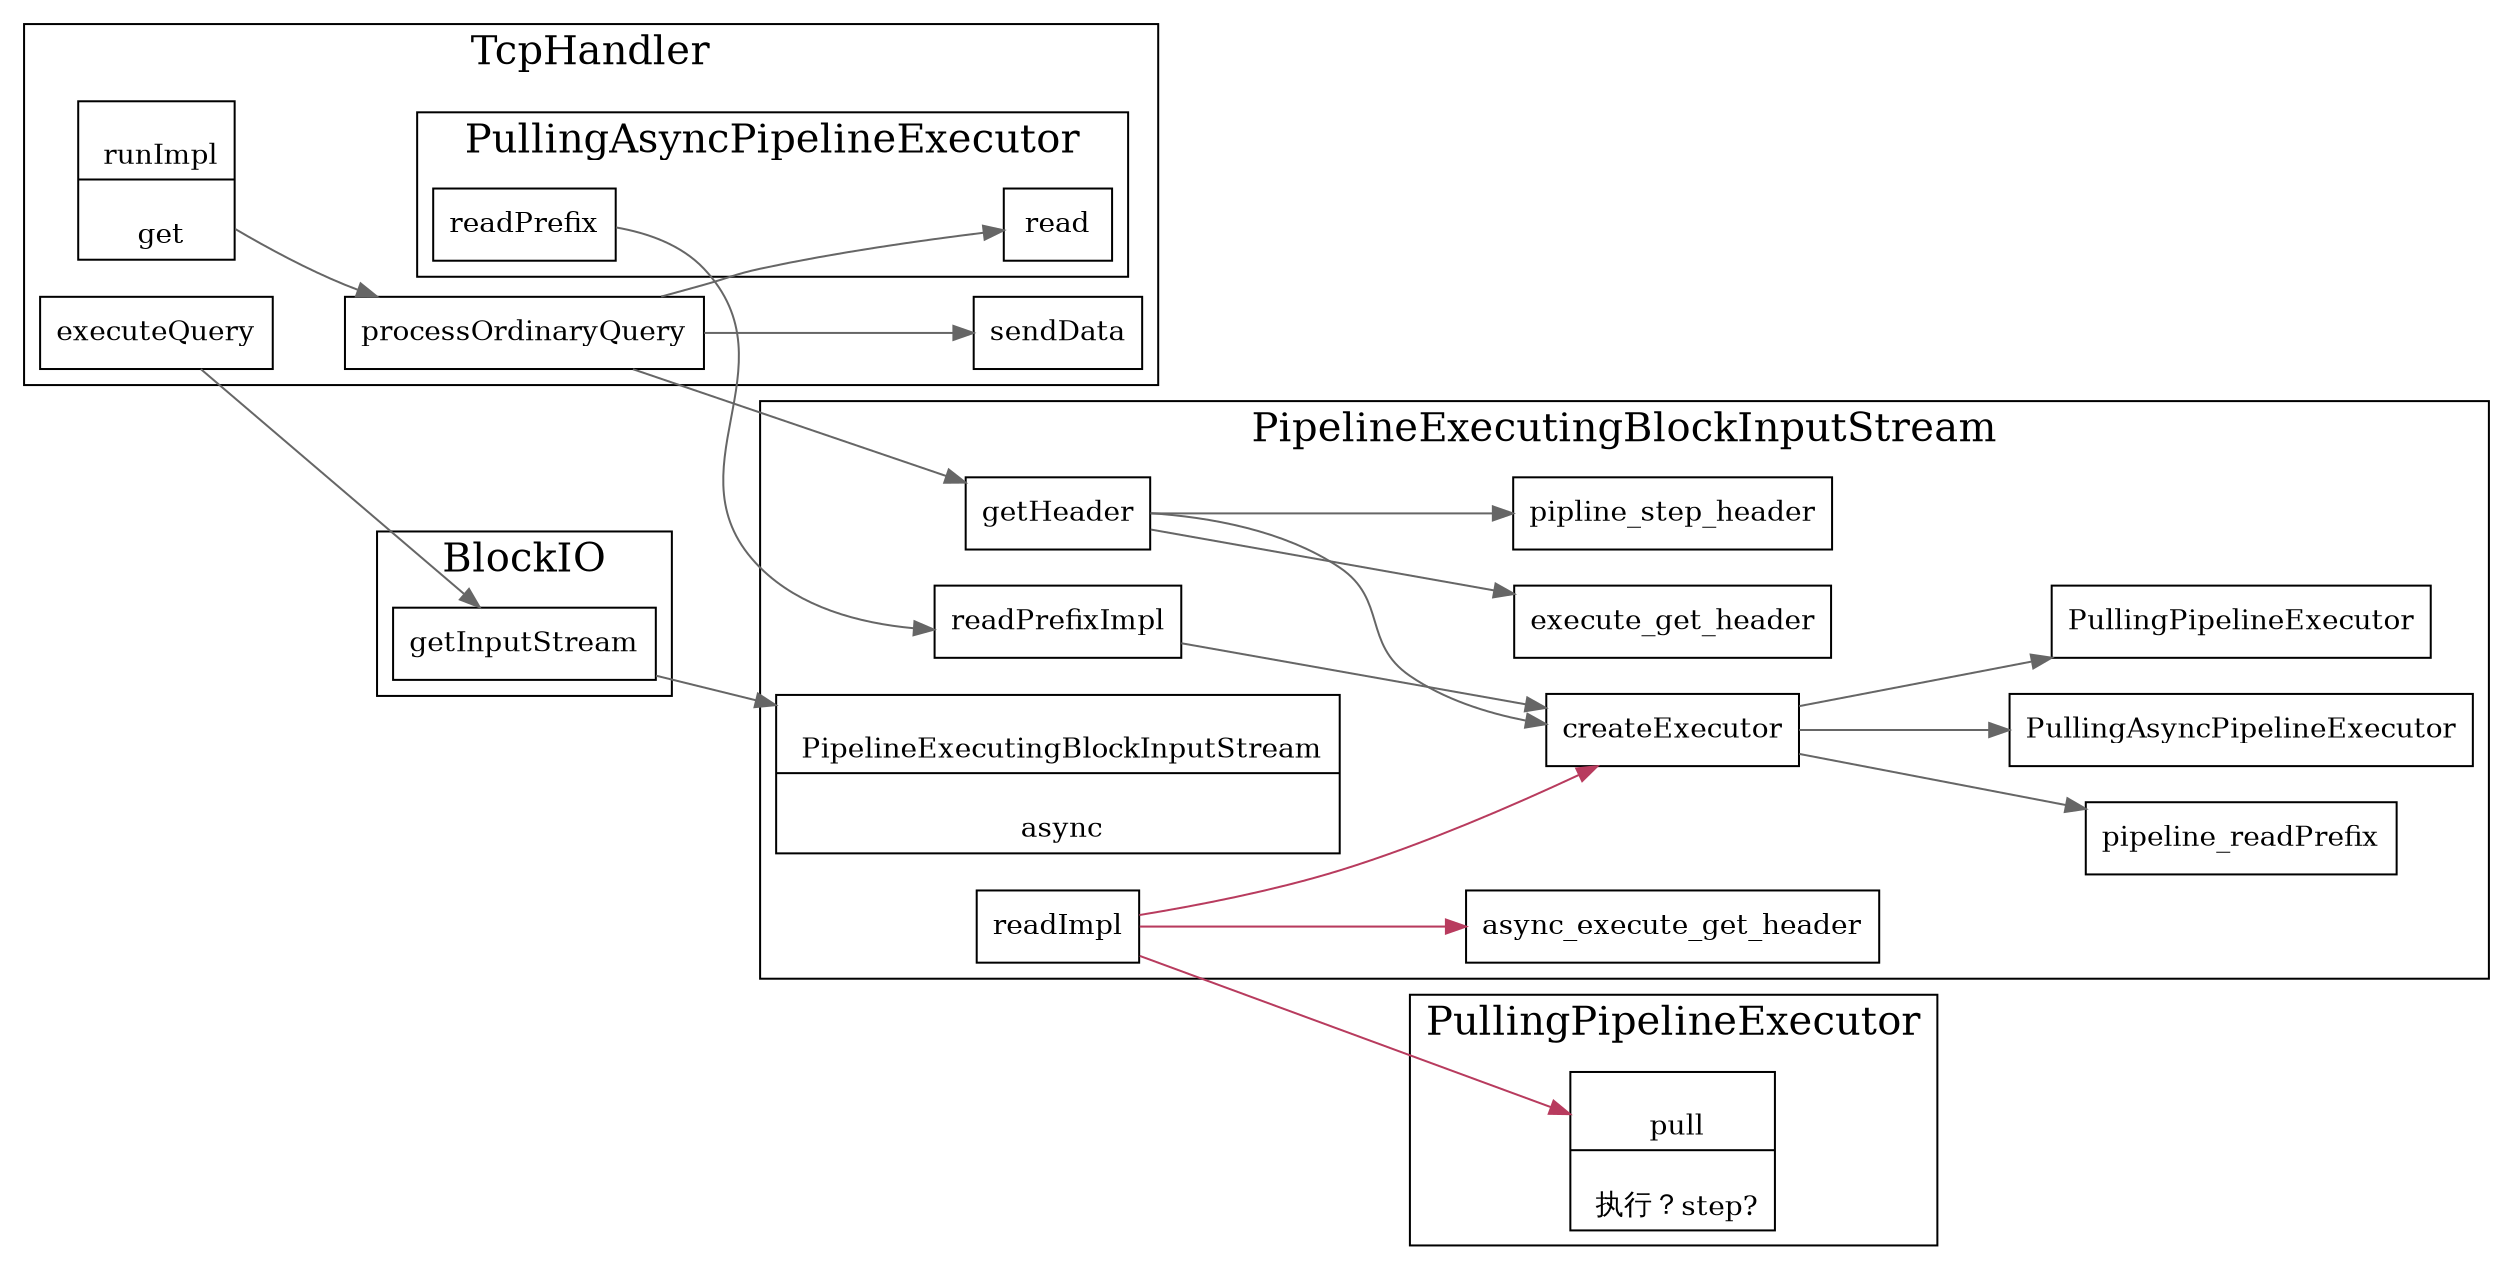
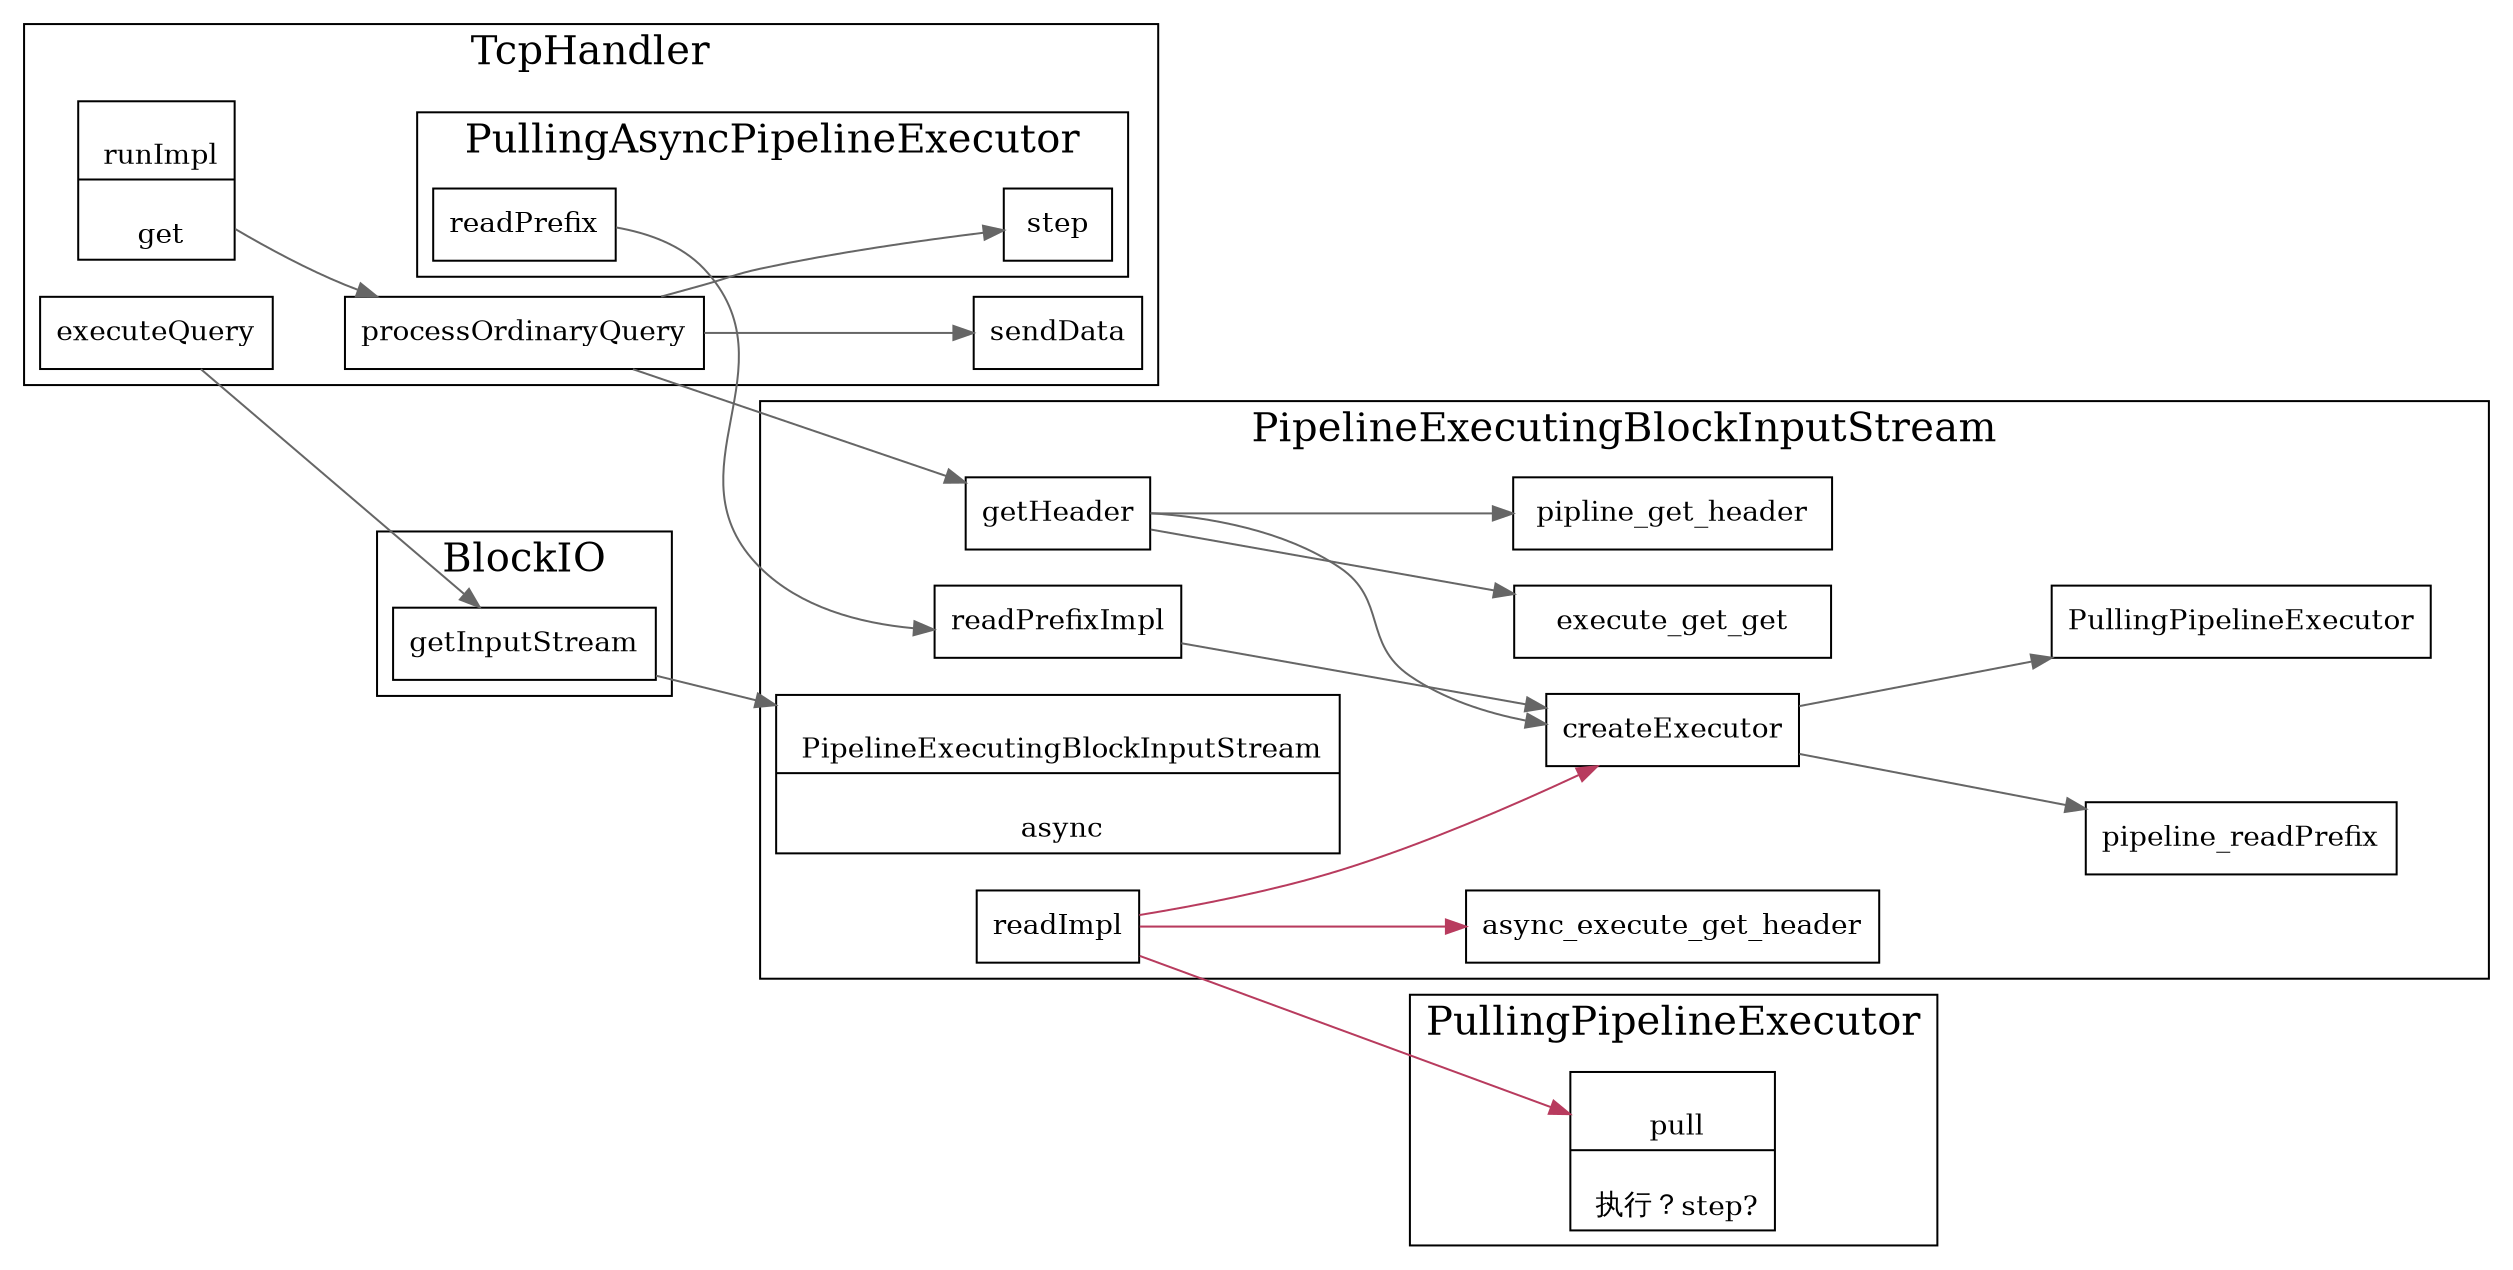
  digraph {
    newrank=true
    rankdir=LR
    node [shape=box]
    edge [color=gray40]
    n1 [label="{{\n        pull|\n        执行？step?\n      }}" shape=record]
    n2 [label="{{\n        PipelineExecutingBlockInputStream|\n        async\n      }}" shape=record]
    getHeader
-   execute_get_header
+   execute_get_header [label=execute_get_get]
    async_execute_get_header
-   pipline_get_header [label=pipline_step_header]
+   pipline_get_header
    readPrefixImpl
    createExecutor
    n9 [label=pipeline_readPrefix]
-   PullingAsyncPipelineExecutor
    PullingPipelineExecutor
    readImpl
    getInputStream
    readPrefix
-   read
+   read [label=step]
    n16 [label="{{\n        runImpl|\n        get\n      }}" shape=record]
    executeQuery
    processOrdinaryQuery
    sendData
    subgraph cluster_1 {
      fontsize=20
      label=PullingPipelineExecutor
      n1
    }
    subgraph cluster_2 {
      fontsize=20
      label=PipelineExecutingBlockInputStream
      n2
      getHeader
      execute_get_header
      async_execute_get_header
      pipline_get_header
      readPrefixImpl
      createExecutor
      n9
-     PullingAsyncPipelineExecutor
      PullingPipelineExecutor
      readImpl
    }
    subgraph cluster_3 {
      fontsize=20
      label=BlockIO
      getInputStream
    }
    subgraph cluster_4 {
      fontsize=20
      label=TcpHandler
      n16
      executeQuery
      processOrdinaryQuery
      sendData
      subgraph cluster_5 {
        fontsize=20
        label=PullingAsyncPipelineExecutor
        readPrefix
        read
      }
    }
    getHeader -> execute_get_header
    getHeader -> pipline_get_header
    getHeader -> createExecutor
    readPrefixImpl -> createExecutor
    createExecutor -> n9
-   createExecutor -> PullingAsyncPipelineExecutor
    createExecutor -> PullingPipelineExecutor
    readImpl -> n1 [color="#b83b5e"]
    readImpl -> async_execute_get_header [color="#b83b5e"]
    readImpl -> createExecutor [color="#b83b5e"]
    getInputStream -> n2
    readPrefix -> readPrefixImpl
    n16 -> processOrdinaryQuery
    executeQuery -> getInputStream
    processOrdinaryQuery -> getHeader
    processOrdinaryQuery -> read
    processOrdinaryQuery -> sendData
  }
